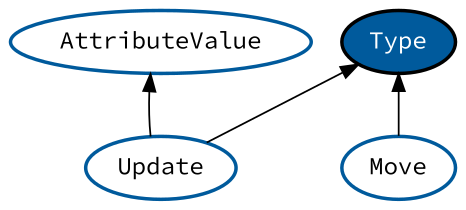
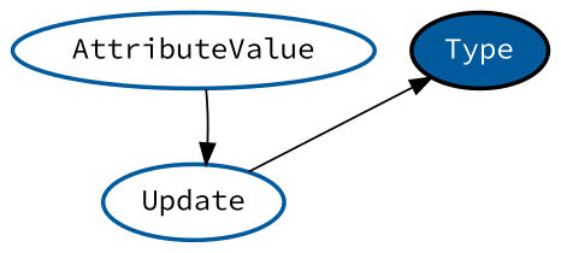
  digraph {
    fontname="Source Code Pro"
    rankdir=BT
    node [color="#005A9C" fontname="Source Code Pro" style=bold]
    edge [fontname="Source Code Pro"]
    n1 [color="#000000" fillcolor="#005A9C" fontcolor="#ffffff" label=Type style="filled,bold"]
    AttributeValue
    Update
-   Move
-   Update -> AttributeValue
+   AttributeValue -> Update
    Update -> n1
-   Move -> n1
  }
